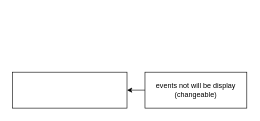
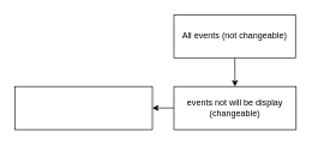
  <mxCell id="0" />
  <mxCell id="1" parent="0" />
+ <mxCell id="2" value="" style="edgeStyle=none;html=1;" edge="1" parent="1" source="3" target="5"><mxGeometry relative="1" as="geometry" /></mxCell>
+ <mxCell id="3" value="All events (not changeable)" style="whiteSpace=wrap;html=1;" vertex="1" parent="1"><mxGeometry x="241" y="20" width="169" height="60" as="geometry" /></mxCell>
  <mxCell id="4" value="" style="edgeStyle=none;html=1;" edge="1" parent="1" source="5" target="6"><mxGeometry relative="1" as="geometry" /></mxCell>
  <mxCell id="5" value="events not will be display (changeable)" style="whiteSpace=wrap;html=1;" vertex="1" parent="1"><mxGeometry x="241" y="120" width="170" height="60" as="geometry" /></mxCell>
  <mxCell id="6" value="" style="whiteSpace=wrap;html=1;" vertex="1" parent="1"><mxGeometry x="20" y="120" width="191" height="60" as="geometry" /></mxCell>
